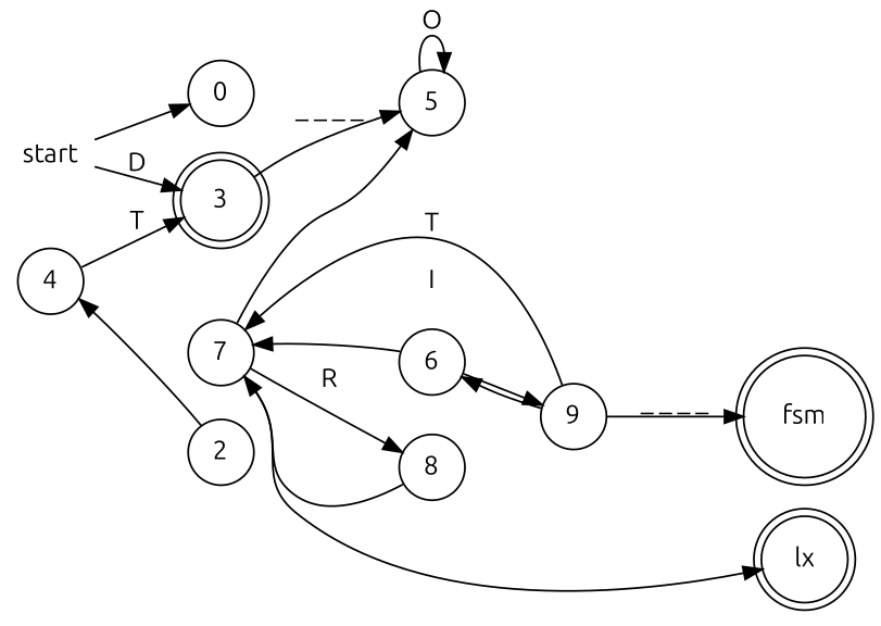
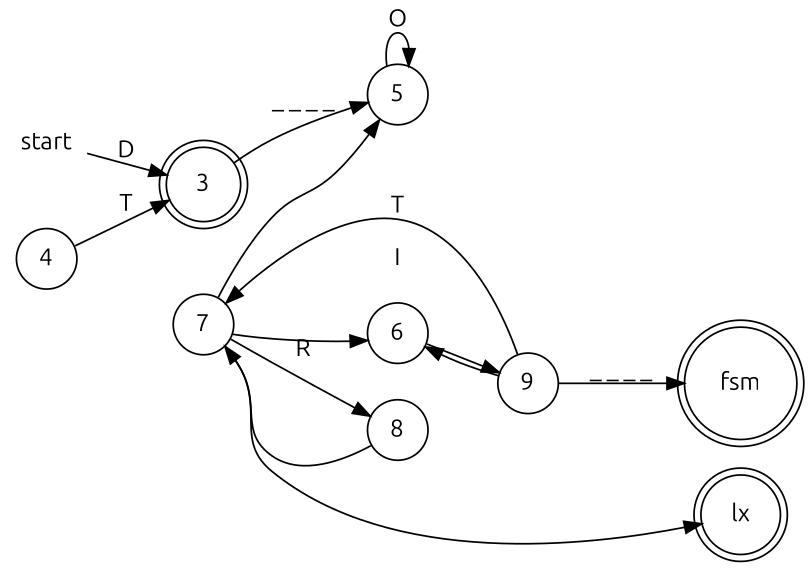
  digraph {
    fontname=Ubuntu
    rankdir=LR
    node [fontname=Ubuntu shape=circle]
    edge [fontname=Ubuntu]
    fsm [shape=doublecircle width=0.3]
    lx [shape=doublecircle width=0.3]
    start [shape=none width=0.3]
-   0 [width=0.3]
    3 [shape=doublecircle width=0.3]
-   2 [width=0.3]
    4 [width=0.3]
    5 [width=0.3]
    8 [width=0.3]
    7 [width=0.3]
    6 [width=0.3]
    9 [width=0.3]
    subgraph sub_1 {
      rank=same
      fsm
      lx
    }
-   start -> 0
    start -> 3 [label=D]
    3 -> 5 [label="_ _ _ _"]
-   2 -> 4
    4 -> 3 [label=T]
-   4 -> 2 [style=invis weight=0]
    5 -> 5 [label=O]
    8 -> 7 [label=" "]
    7 -> lx
    7 -> 5 [label=" "]
    7 -> 8 [label=R]
-   6 -> 7
+   7 -> 6
    6 -> 6 [color=invis label=I]
    6 -> 9 [label=" "]
    9 -> fsm [label="_ _ _ _"]
    9 -> 7 [label=T weight=0]
    9 -> 6
  }
